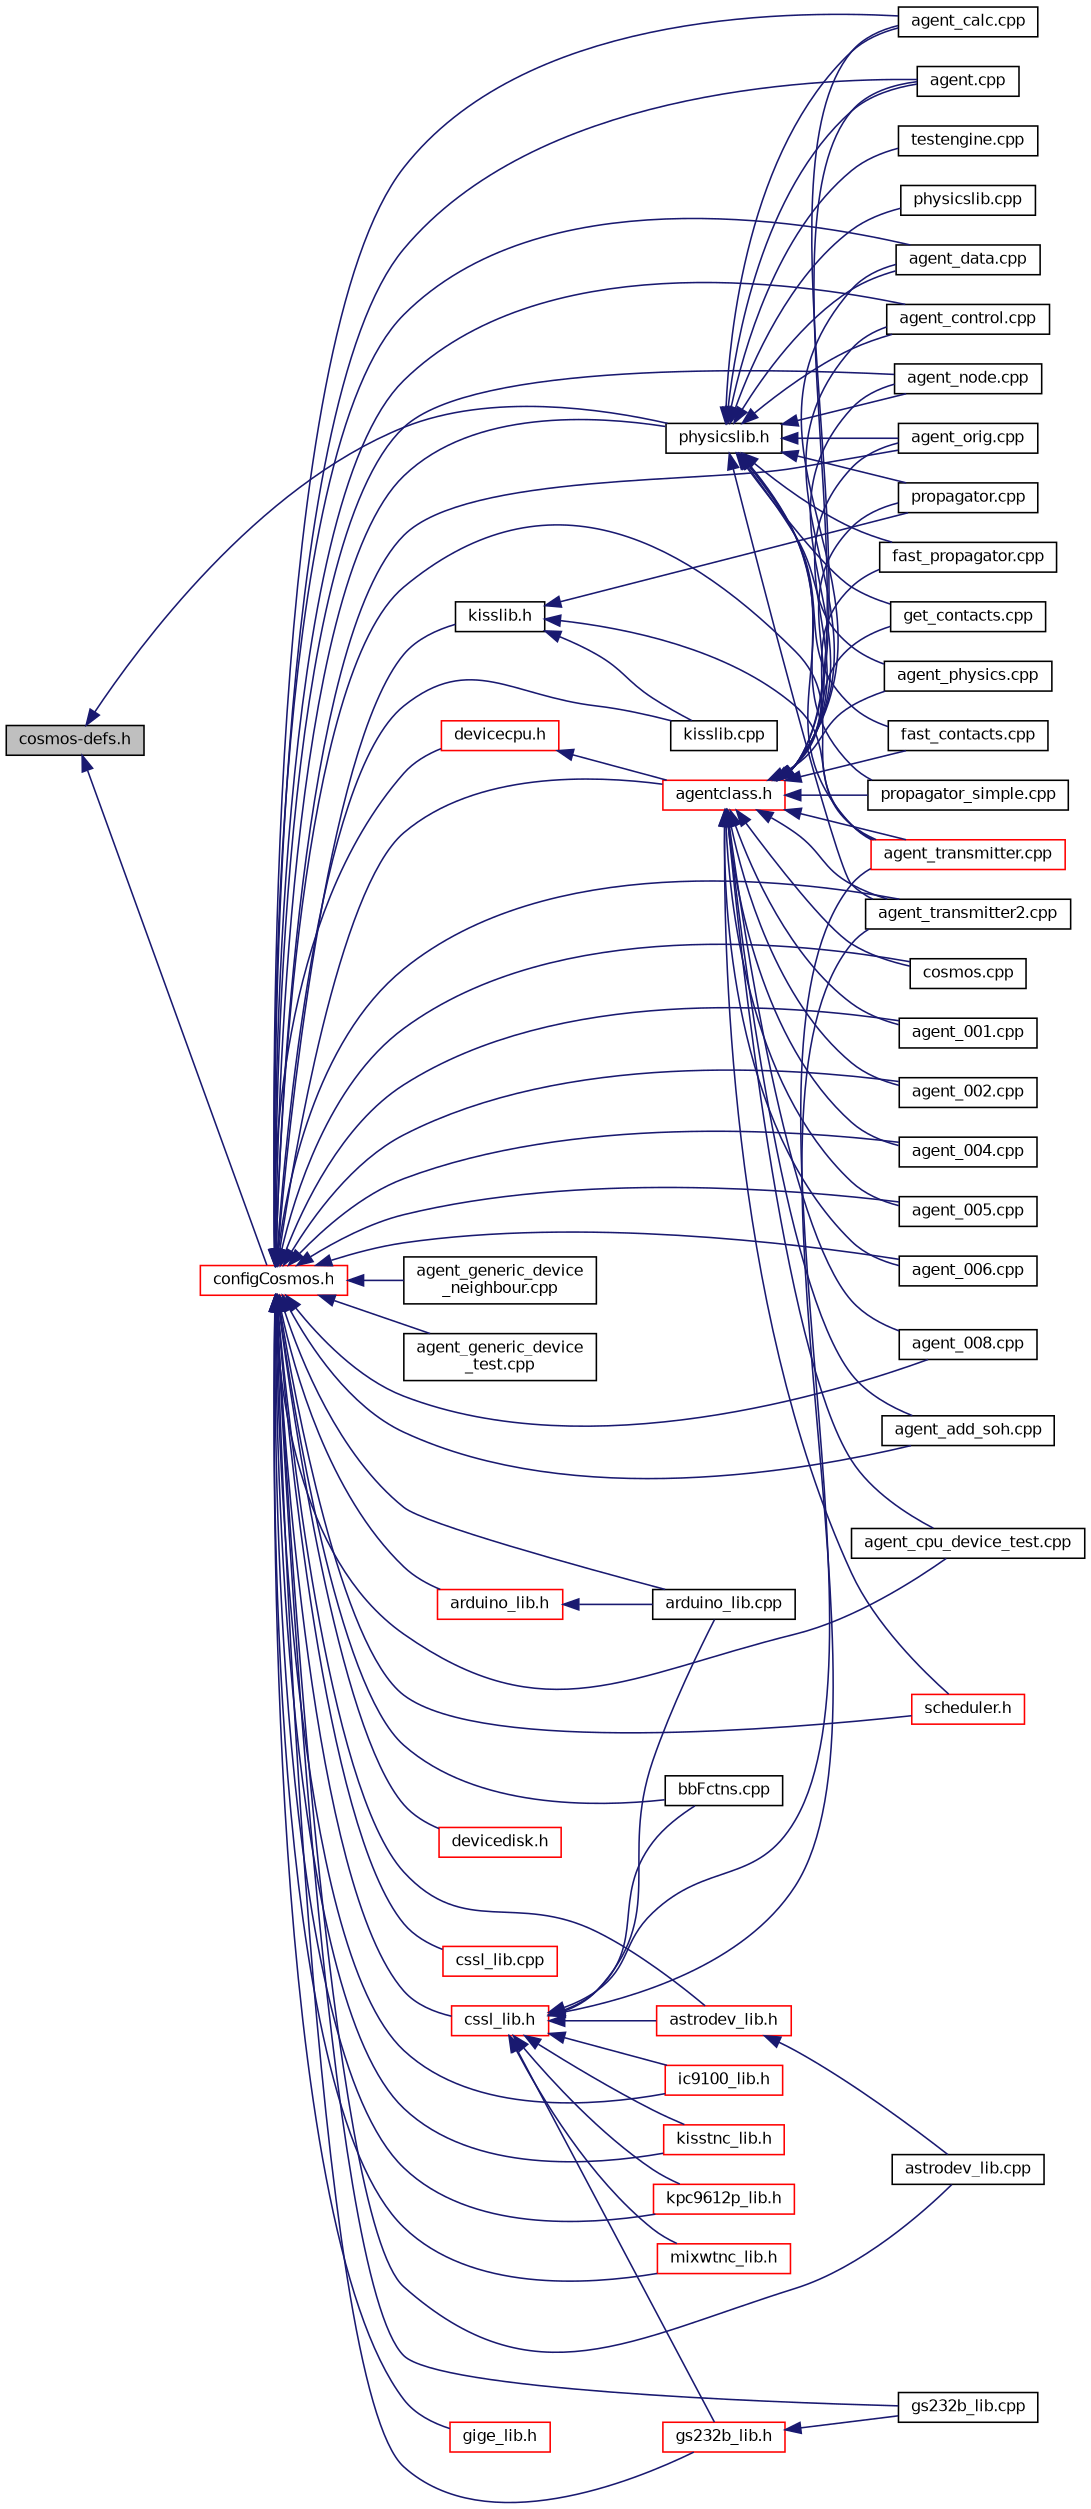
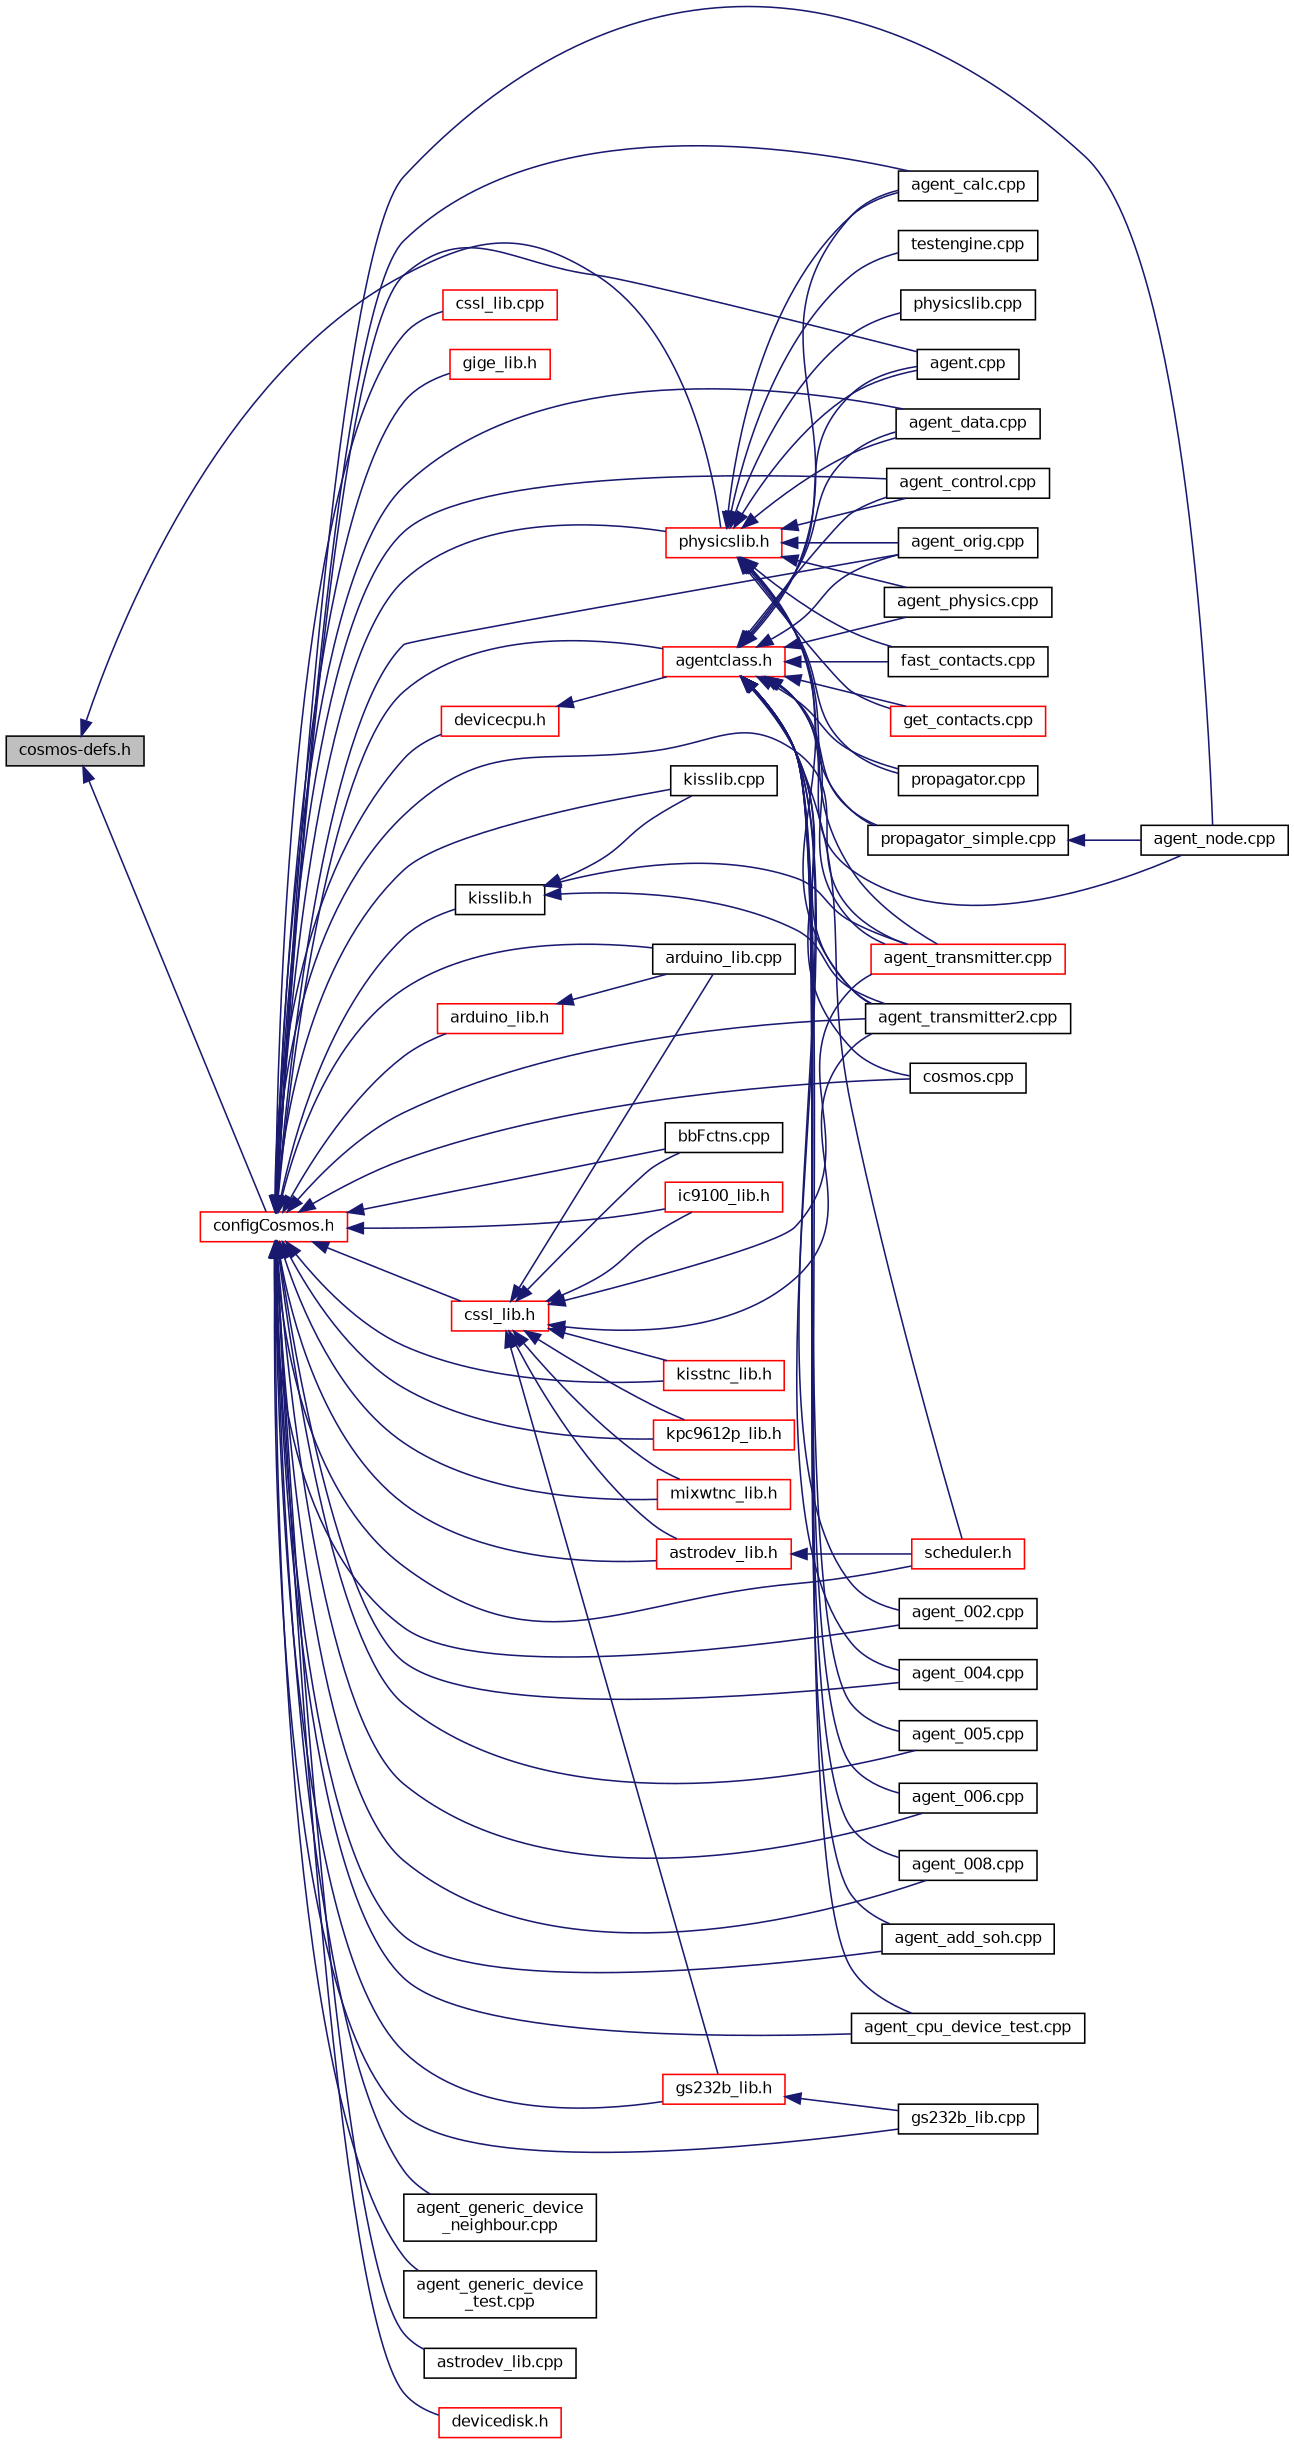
  digraph {
    rankdir=LR
    node [color=black fillcolor=white fontname=Helvetica fontsize=10 shape=record style=filled]
    edge [color=midnightblue dir=back fontname=Helvetica fontsize=10 labelfontname=Helvetica labelfontsize=10 style=solid]
    n1 [fillcolor=grey75 fontcolor=black height=0.2 label="cosmos-defs.h" width=0.4]
-   n2 [height=0.2 label="physicslib.h" width=0.4]
+   n2 [color=red height=0.2 label="physicslib.h" width=0.4]
    n3 [color=red height=0.2 label="configCosmos.h" width=0.4]
    n4 [height=0.2 label="agent_calc.cpp" width=0.4]
    n5 [height=0.2 label="propagator_simple.cpp" width=0.4]
    n6 [height=0.2 label="testengine.cpp" width=0.4]
    n7 [height=0.2 label="physicslib.cpp" width=0.4]
    n8 [height=0.2 label="agent.cpp" width=0.4]
    n9 [height=0.2 label="agent_data.cpp" width=0.4]
    n10 [height=0.2 label="agent_control.cpp" width=0.4]
    n11 [height=0.2 label="agent_node.cpp" width=0.4]
    n12 [height=0.2 label="agent_orig.cpp" width=0.4]
    n13 [height=0.2 label="agent_physics.cpp" width=0.4]
    n14 [color=red height=0.2 label="agent_transmitter.cpp" width=0.4]
    n15 [height=0.2 label="agent_transmitter2.cpp" width=0.4]
    n16 [height=0.2 label="fast_contacts.cpp" width=0.4]
-   n17 [height=0.2 label="fast_propagator.cpp" width=0.4]
-   n18 [height=0.2 label="get_contacts.cpp" width=0.4]
+   n18 [color=red height=0.2 label="get_contacts.cpp" width=0.4]
    n19 [height=0.2 label="propagator.cpp" width=0.4]
    n20 [height=0.2 label="cosmos.cpp" width=0.4]
-   n21 [height=0.2 label="agent_001.cpp" width=0.4]
    n22 [height=0.2 label="agent_002.cpp" width=0.4]
    n23 [height=0.2 label="agent_004.cpp" width=0.4]
    n24 [height=0.2 label="agent_005.cpp" width=0.4]
    n25 [height=0.2 label="agent_006.cpp" width=0.4]
    n26 [height=0.2 label="agent_008.cpp" width=0.4]
    n27 [height=0.2 label="agent_add_soh.cpp" width=0.4]
    n28 [height=0.2 label="agent_cpu_device_test.cpp" width=0.4]
    n29 [height=0.2 label="agent_generic_device\l_neighbour.cpp" width=0.4]
    n30 [height=0.2 label="agent_generic_device\l_test.cpp" width=0.4]
    n31 [color=red height=0.2 label="agentclass.h" width=0.4]
    n32 [color=red height=0.2 label="scheduler.h" width=0.4]
    n33 [height=0.2 label="arduino_lib.cpp" width=0.4]
    n34 [color=red height=0.2 label="arduino_lib.h" width=0.4]
    n35 [height=0.2 label="astrodev_lib.cpp" width=0.4]
    n36 [color=red height=0.2 label="astrodev_lib.h" width=0.4]
    n37 [color=red height=0.2 label="devicecpu.h" width=0.4]
    n38 [color=red height=0.2 label="devicedisk.h" width=0.4]
    n39 [height=0.2 label="bbFctns.cpp" width=0.4]
    n40 [color=red height=0.2 label="cssl_lib.cpp" width=0.4]
    n41 [color=red height=0.2 label="cssl_lib.h" width=0.4]
    n42 [color=red height=0.2 label="gs232b_lib.h" width=0.4]
    n43 [height=0.2 label="gs232b_lib.cpp" width=0.4]
    n44 [color=red height=0.2 label="ic9100_lib.h" width=0.4]
    n45 [color=red height=0.2 label="kisstnc_lib.h" width=0.4]
    n46 [color=red height=0.2 label="kpc9612p_lib.h" width=0.4]
    n47 [color=red height=0.2 label="mixwtnc_lib.h" width=0.4]
    n48 [color=red height=0.2 label="gige_lib.h" width=0.4]
    n49 [height=0.2 label="kisslib.cpp" width=0.4]
    n50 [height=0.2 label="kisslib.h" width=0.4]
    n1 -> n2
    n1 -> n3
    n2 -> n4
    n2 -> n5
    n2 -> n6
    n2 -> n7
    n2 -> n8
    n2 -> n9
    n2 -> n10
-   n2 -> n11
+   n5 -> n11
    n2 -> n12
    n2 -> n13
    n2 -> n14
    n2 -> n15
    n2 -> n16
-   n2 -> n17
    n2 -> n18
    n2 -> n19
    n3 -> n2
    n3 -> n4
    n3 -> n8
    n3 -> n9
    n3 -> n10
    n3 -> n11
    n3 -> n12
    n3 -> n14
    n3 -> n15
    n3 -> n20
-   n3 -> n21
    n3 -> n22
    n3 -> n23
    n3 -> n24
    n3 -> n25
    n3 -> n26
    n3 -> n27
    n3 -> n28
    n3 -> n29
    n3 -> n30
    n3 -> n31
    n3 -> n32
    n3 -> n33
    n3 -> n34
    n3 -> n35
    n3 -> n36
    n3 -> n37
    n3 -> n38
    n3 -> n39
    n3 -> n40
    n3 -> n41
    n3 -> n42
    n3 -> n43
    n3 -> n44
    n3 -> n45
    n3 -> n46
    n3 -> n47
    n3 -> n48
    n3 -> n49
    n3 -> n50
    n31 -> n4
    n31 -> n5
    n31 -> n8
    n31 -> n9
    n31 -> n10
    n31 -> n11
    n31 -> n12
    n31 -> n13
    n31 -> n14
    n31 -> n15
    n31 -> n16
-   n31 -> n17
    n31 -> n18
    n31 -> n19
    n31 -> n20
-   n31 -> n21
    n31 -> n22
    n31 -> n23
    n31 -> n24
    n31 -> n25
    n31 -> n26
    n31 -> n27
    n31 -> n28
    n31 -> n32
    n34 -> n33
-   n36 -> n35
+   n36 -> n32
    n37 -> n31
    n41 -> n14
    n41 -> n15
    n41 -> n33
    n41 -> n36
    n41 -> n39
    n41 -> n42
    n41 -> n44
    n41 -> n45
    n41 -> n46
    n41 -> n47
    n42 -> n43
    n50 -> n14
-   n50 -> n19
+   n50 -> n15
    n50 -> n49
  }
